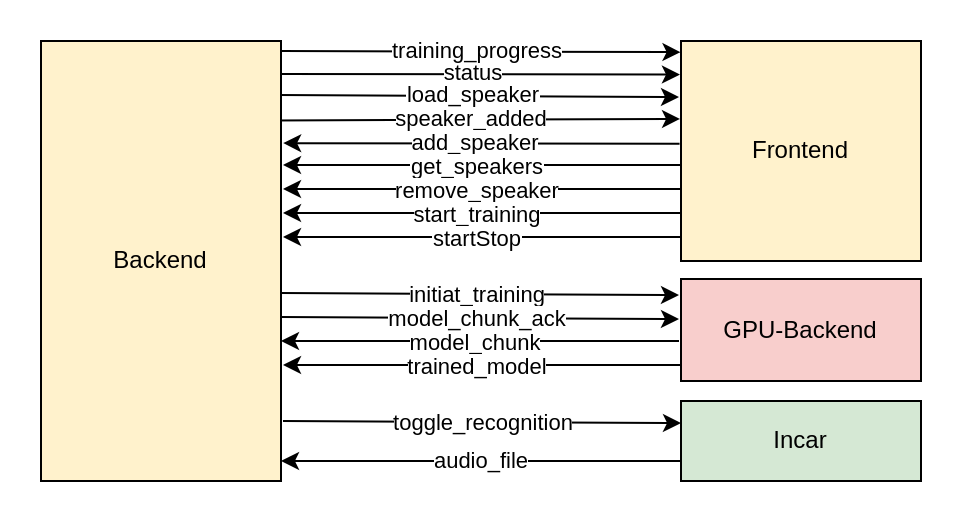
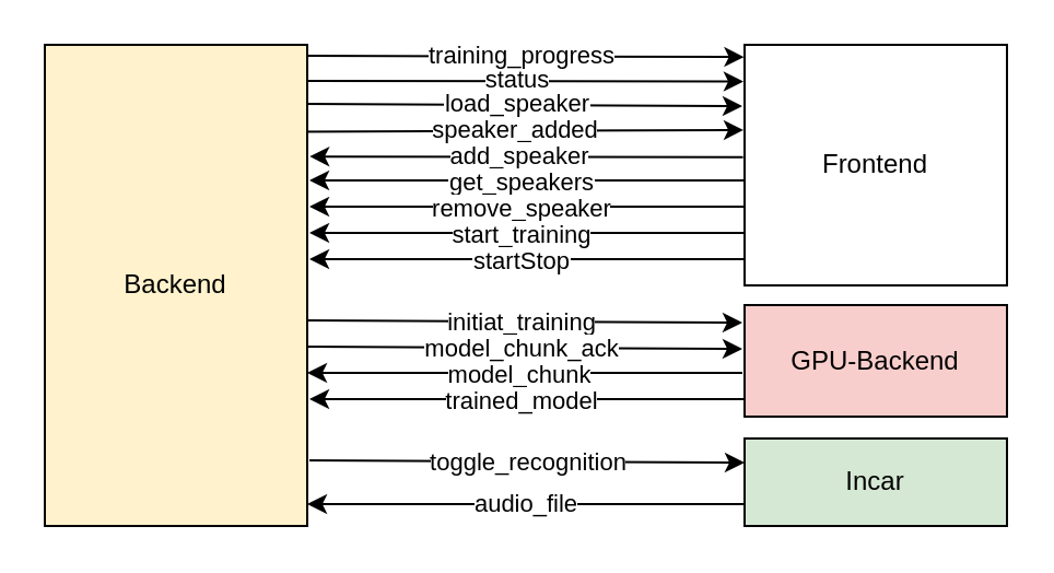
  <mxCell id="0" />
  <mxCell id="1" parent="0" />
  <mxCell id="2" value="GPU-Backend" style="rounded=0;whiteSpace=wrap;html=1;fillColor=#f8cecc;" parent="1" vertex="1"><mxGeometry x="340" y="139" width="120" height="51" as="geometry" /></mxCell>
  <mxCell id="3" value="Incar" style="rounded=0;whiteSpace=wrap;html=1;fillColor=#d5e8d4;" parent="1" vertex="1"><mxGeometry x="340" y="200" width="120" height="40" as="geometry" /></mxCell>
  <mxCell id="4" value="" style="endArrow=classic;html=1;rounded=0;entryX=-0.029;entryY=0.345;entryDx=0;entryDy=0;entryPerimeter=0;exitX=1.034;exitY=0.245;exitDx=0;exitDy=0;exitPerimeter=0;" parent="1" edge="1"><mxGeometry width="50" height="50" relative="1" as="geometry"><mxPoint x="136.08" y="59.8" as="sourcePoint" /><mxPoint x="339.52" y="58.95" as="targetPoint" /></mxGeometry></mxCell>
  <mxCell id="5" value="speaker_added" style="edgeLabel;html=1;align=center;verticalAlign=middle;resizable=0;points=[];" parent="4" vertex="1" connectable="0"><mxGeometry x="-0.032" y="1" relative="1" as="geometry"><mxPoint as="offset" /></mxGeometry></mxCell>
  <mxCell id="6" value="" style="endArrow=classic;html=1;rounded=0;exitX=1.009;exitY=0.046;exitDx=0;exitDy=0;exitPerimeter=0;entryX=0;entryY=0.25;entryDx=0;entryDy=0;" parent="1" edge="1"><mxGeometry width="50" height="50" relative="1" as="geometry"><mxPoint x="140" y="146" as="sourcePoint" /><mxPoint x="339" y="147" as="targetPoint" /></mxGeometry></mxCell>
  <mxCell id="7" value="initiat_training" style="edgeLabel;html=1;align=center;verticalAlign=middle;resizable=0;points=[];" parent="6" vertex="1" connectable="0"><mxGeometry x="-0.015" relative="1" as="geometry"><mxPoint as="offset" /></mxGeometry></mxCell>
  <mxCell id="8" value="" style="endArrow=classic;html=1;rounded=0;exitX=1.009;exitY=0.046;exitDx=0;exitDy=0;exitPerimeter=0;entryX=0;entryY=0.25;entryDx=0;entryDy=0;" parent="1" edge="1"><mxGeometry width="50" height="50" relative="1" as="geometry"><mxPoint x="141" y="210" as="sourcePoint" /><mxPoint x="340" y="211" as="targetPoint" /></mxGeometry></mxCell>
  <mxCell id="9" value="toggle_recognition" style="edgeLabel;html=1;align=center;verticalAlign=middle;resizable=0;points=[];" parent="8" vertex="1" connectable="0"><mxGeometry x="0.003" relative="1" as="geometry"><mxPoint as="offset" /></mxGeometry></mxCell>
  <mxCell id="10" value="" style="endArrow=classic;html=1;rounded=0;exitX=0;exitY=0.75;exitDx=0;exitDy=0;" parent="1" edge="1"><mxGeometry width="50" height="50" relative="1" as="geometry"><mxPoint x="340" y="230" as="sourcePoint" /><mxPoint x="140" y="230" as="targetPoint" /></mxGeometry></mxCell>
  <mxCell id="11" value="audio_file" style="edgeLabel;html=1;align=center;verticalAlign=middle;resizable=0;points=[];" parent="10" vertex="1" connectable="0"><mxGeometry x="0.014" y="-1" relative="1" as="geometry"><mxPoint as="offset" /></mxGeometry></mxCell>
  <mxCell id="12" value="" style="endArrow=classic;html=1;rounded=0;entryX=1.009;entryY=0.223;entryDx=0;entryDy=0;entryPerimeter=0;exitX=-0.006;exitY=0.449;exitDx=0;exitDy=0;exitPerimeter=0;" parent="1" edge="1"><mxGeometry width="50" height="50" relative="1" as="geometry"><mxPoint x="339.28" y="71.39" as="sourcePoint" /><mxPoint x="141.08" y="71.06" as="targetPoint" /></mxGeometry></mxCell>
  <mxCell id="13" value="add_speaker" style="edgeLabel;html=1;align=center;verticalAlign=middle;resizable=0;points=[];" parent="12" vertex="1" connectable="0"><mxGeometry x="0.039" relative="1" as="geometry"><mxPoint y="-1" as="offset" /></mxGeometry></mxCell>
  <mxCell id="14" value="" style="endArrow=classic;html=1;rounded=0;exitX=0;exitY=0.75;exitDx=0;exitDy=0;edgeStyle=orthogonalEdgeStyle;entryX=1.008;entryY=0.149;entryDx=0;entryDy=0;entryPerimeter=0;" parent="1" edge="1"><mxGeometry width="50" height="50" relative="1" as="geometry"><mxPoint x="340" y="82" as="sourcePoint" /><mxPoint x="141" y="82" as="targetPoint" /></mxGeometry></mxCell>
  <mxCell id="15" value="get_speakers" style="edgeLabel;html=1;align=center;verticalAlign=middle;resizable=0;points=[];" parent="14" vertex="1" connectable="0"><mxGeometry x="0.039" relative="1" as="geometry"><mxPoint as="offset" /></mxGeometry></mxCell>
  <mxCell id="16" value="" style="endArrow=classic;html=1;rounded=0;exitX=0;exitY=0.75;exitDx=0;exitDy=0;edgeStyle=orthogonalEdgeStyle;entryX=1.008;entryY=0.149;entryDx=0;entryDy=0;entryPerimeter=0;" parent="1" edge="1"><mxGeometry width="50" height="50" relative="1" as="geometry"><mxPoint x="340" y="94" as="sourcePoint" /><mxPoint x="141" y="94" as="targetPoint" /></mxGeometry></mxCell>
  <mxCell id="17" value="remove_speaker" style="edgeLabel;html=1;align=center;verticalAlign=middle;resizable=0;points=[];" parent="16" vertex="1" connectable="0"><mxGeometry x="0.039" relative="1" as="geometry"><mxPoint as="offset" /></mxGeometry></mxCell>
  <mxCell id="18" value="" style="endArrow=classic;html=1;rounded=0;exitX=0;exitY=0.75;exitDx=0;exitDy=0;edgeStyle=orthogonalEdgeStyle;entryX=1.008;entryY=0.149;entryDx=0;entryDy=0;entryPerimeter=0;" parent="1" edge="1"><mxGeometry width="50" height="50" relative="1" as="geometry"><mxPoint x="340" y="106" as="sourcePoint" /><mxPoint x="141" y="106" as="targetPoint" /></mxGeometry></mxCell>
  <mxCell id="19" value="start_training" style="edgeLabel;html=1;align=center;verticalAlign=middle;resizable=0;points=[];" parent="18" vertex="1" connectable="0"><mxGeometry x="0.039" relative="1" as="geometry"><mxPoint as="offset" /></mxGeometry></mxCell>
  <mxCell id="20" value="" style="endArrow=classic;html=1;rounded=0;exitX=0;exitY=0.75;exitDx=0;exitDy=0;edgeStyle=orthogonalEdgeStyle;entryX=1.008;entryY=0.149;entryDx=0;entryDy=0;entryPerimeter=0;" parent="1" edge="1"><mxGeometry width="50" height="50" relative="1" as="geometry"><mxPoint x="340" y="118" as="sourcePoint" /><mxPoint x="141" y="118" as="targetPoint" /></mxGeometry></mxCell>
  <mxCell id="21" value="startStop" style="edgeLabel;html=1;align=center;verticalAlign=middle;resizable=0;points=[];" parent="20" vertex="1" connectable="0"><mxGeometry x="0.039" relative="1" as="geometry"><mxPoint as="offset" /></mxGeometry></mxCell>
  <mxCell id="22" value="" style="endArrow=classic;html=1;rounded=0;exitX=0;exitY=0.75;exitDx=0;exitDy=0;edgeStyle=orthogonalEdgeStyle;entryX=1.008;entryY=0.149;entryDx=0;entryDy=0;entryPerimeter=0;" parent="1" edge="1"><mxGeometry width="50" height="50" relative="1" as="geometry"><mxPoint x="339" y="170" as="sourcePoint" /><mxPoint x="140" y="170" as="targetPoint" /></mxGeometry></mxCell>
  <mxCell id="23" value="model_chunk" style="edgeLabel;html=1;align=center;verticalAlign=middle;resizable=0;points=[];" parent="22" vertex="1" connectable="0"><mxGeometry x="0.039" relative="1" as="geometry"><mxPoint as="offset" /></mxGeometry></mxCell>
  <mxCell id="24" value="" style="endArrow=classic;html=1;rounded=0;exitX=0;exitY=0.75;exitDx=0;exitDy=0;edgeStyle=orthogonalEdgeStyle;entryX=1.008;entryY=0.149;entryDx=0;entryDy=0;entryPerimeter=0;" parent="1" edge="1"><mxGeometry width="50" height="50" relative="1" as="geometry"><mxPoint x="340" y="182" as="sourcePoint" /><mxPoint x="141" y="182" as="targetPoint" /><Array as="points"><mxPoint x="271" y="182" /><mxPoint x="271" y="182" /></Array></mxGeometry></mxCell>
  <mxCell id="25" value="trained_model" style="edgeLabel;html=1;align=center;verticalAlign=middle;resizable=0;points=[];" parent="24" vertex="1" connectable="0"><mxGeometry x="0.039" relative="1" as="geometry"><mxPoint as="offset" /></mxGeometry></mxCell>
  <mxCell id="26" value="" style="endArrow=classic;html=1;rounded=0;exitX=0.989;exitY=0.123;exitDx=0;exitDy=0;exitPerimeter=0;" parent="1" source="35" edge="1"><mxGeometry width="50" height="50" relative="1" as="geometry"><mxPoint x="150" y="48" as="sourcePoint" /><mxPoint x="339" y="48" as="targetPoint" /></mxGeometry></mxCell>
  <mxCell id="27" value="load_speaker" style="edgeLabel;html=1;align=center;verticalAlign=middle;resizable=0;points=[];" parent="26" vertex="1" connectable="0"><mxGeometry x="-0.032" y="1" relative="1" as="geometry"><mxPoint as="offset" /></mxGeometry></mxCell>
  <mxCell id="28" value="" style="endArrow=classic;html=1;rounded=0;exitX=0.991;exitY=0.075;exitDx=0;exitDy=0;exitPerimeter=0;entryX=-0.021;entryY=0.283;entryDx=0;entryDy=0;entryPerimeter=0;" parent="1" source="35" edge="1"><mxGeometry width="50" height="50" relative="1" as="geometry"><mxPoint x="142" y="36" as="sourcePoint" /><mxPoint x="339.48" y="36.79" as="targetPoint" /></mxGeometry></mxCell>
  <mxCell id="29" value="status" style="edgeLabel;html=1;align=center;verticalAlign=middle;resizable=0;points=[];" parent="28" vertex="1" connectable="0"><mxGeometry x="-0.032" y="1" relative="1" as="geometry"><mxPoint as="offset" /></mxGeometry></mxCell>
  <mxCell id="30" value="" style="endArrow=classic;html=1;rounded=0;exitX=1.009;exitY=0.046;exitDx=0;exitDy=0;exitPerimeter=0;entryX=-0.002;entryY=0.112;entryDx=0;entryDy=0;entryPerimeter=0;" parent="1" edge="1"><mxGeometry width="50" height="50" relative="1" as="geometry"><mxPoint x="140" y="25" as="sourcePoint" /><mxPoint x="339.76" y="25.56" as="targetPoint" /></mxGeometry></mxCell>
  <mxCell id="31" value="training_progress" style="edgeLabel;html=1;align=center;verticalAlign=middle;resizable=0;points=[];" parent="30" vertex="1" connectable="0"><mxGeometry x="-0.032" y="1" relative="1" as="geometry"><mxPoint as="offset" /></mxGeometry></mxCell>
  <mxCell id="32" value="" style="endArrow=classic;html=1;rounded=0;exitX=1.009;exitY=0.046;exitDx=0;exitDy=0;exitPerimeter=0;entryX=0;entryY=0.25;entryDx=0;entryDy=0;" parent="1" edge="1"><mxGeometry width="50" height="50" relative="1" as="geometry"><mxPoint x="140" y="158" as="sourcePoint" /><mxPoint x="339" y="159" as="targetPoint" /></mxGeometry></mxCell>
  <mxCell id="33" value="model_chunk_ack" style="edgeLabel;html=1;align=center;verticalAlign=middle;resizable=0;points=[];" parent="32" vertex="1" connectable="0"><mxGeometry x="-0.015" relative="1" as="geometry"><mxPoint as="offset" /></mxGeometry></mxCell>
- <mxCell id="34" value="Frontend" style="rounded=0;whiteSpace=wrap;html=1;fillColor=#fff2cc;" parent="1" vertex="1"><mxGeometry x="340" y="20" width="120" height="110" as="geometry" /></mxCell>
+ <mxCell id="34" value="Frontend" style="rounded=0;whiteSpace=wrap;html=1;" parent="1" vertex="1"><mxGeometry x="340" y="20" width="120" height="110" as="geometry" /></mxCell>
  <mxCell id="35" value="Backend" style="rounded=0;whiteSpace=wrap;html=1;fillColor=#fff2cc;" parent="1" vertex="1"><mxGeometry x="20" y="20" width="120" height="220" as="geometry" /></mxCell>
